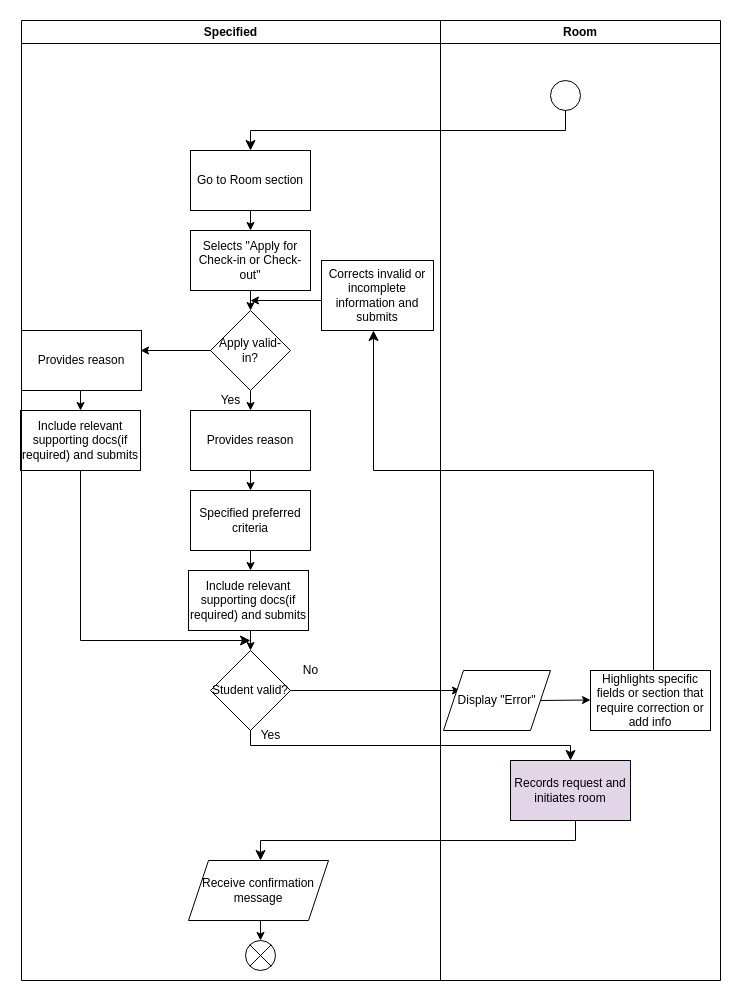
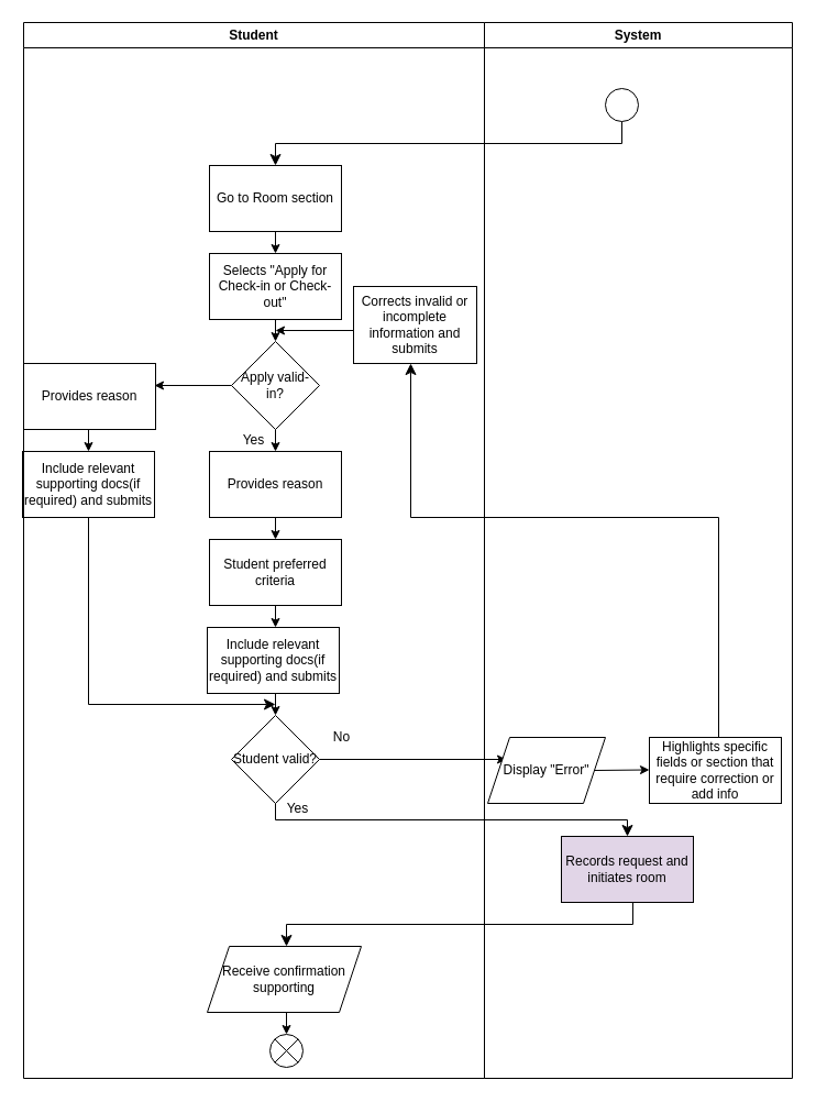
  <mxCell id="0" />
  <mxCell id="1" parent="0" />
  <mxCell id="2" value="" style="ellipse;" parent="1" vertex="1"><mxGeometry x="550" y="80" width="30" height="30" as="geometry" /></mxCell>
  <mxCell id="3" value="" style="edgeStyle=elbowEdgeStyle;elbow=vertical;endArrow=classic;html=1;curved=0;rounded=0;endSize=8;startSize=8;" parent="1" edge="1"><mxGeometry width="50" height="50" relative="1" as="geometry"><mxPoint x="565" y="110" as="sourcePoint" /><mxPoint x="250" y="150" as="targetPoint" /></mxGeometry></mxCell>
  <mxCell id="4" value="Go to Room section" style="rounded=0;whiteSpace=wrap;html=1;" parent="1" vertex="1"><mxGeometry x="190" y="150" width="120" height="60" as="geometry" /></mxCell>
  <mxCell id="5" value="" style="endArrow=classic;html=1;" parent="1" edge="1"><mxGeometry width="50" height="50" relative="1" as="geometry"><mxPoint x="250" y="210" as="sourcePoint" /><mxPoint x="250" y="230" as="targetPoint" /></mxGeometry></mxCell>
  <mxCell id="6" value="Selects &quot;Apply for Check-in or Check-out&quot;" style="rounded=0;whiteSpace=wrap;html=1;" parent="1" vertex="1"><mxGeometry x="190" y="230" width="120" height="60" as="geometry" /></mxCell>
  <mxCell id="7" value="" style="endArrow=classic;html=1;" parent="1" edge="1"><mxGeometry width="50" height="50" relative="1" as="geometry"><mxPoint x="250" y="290" as="sourcePoint" /><mxPoint x="250" y="310" as="targetPoint" /></mxGeometry></mxCell>
  <mxCell id="8" value="Apply valid-in?" style="rhombus;whiteSpace=wrap;html=1;" parent="1" vertex="1"><mxGeometry x="210" y="310" width="80" height="80" as="geometry" /></mxCell>
  <mxCell id="9" value="" style="endArrow=classic;html=1;" parent="1" edge="1"><mxGeometry width="50" height="50" relative="1" as="geometry"><mxPoint x="250" y="390" as="sourcePoint" /><mxPoint x="250" y="410" as="targetPoint" /></mxGeometry></mxCell>
  <mxCell id="10" value="Yes" style="text;html=1;align=center;verticalAlign=middle;resizable=0;points=[];autosize=1;strokeColor=none;fillColor=none;" parent="1" vertex="1"><mxGeometry x="210" y="385" width="40" height="30" as="geometry" /></mxCell>
  <mxCell id="11" value="Provides reason" style="rounded=0;whiteSpace=wrap;html=1;" parent="1" vertex="1"><mxGeometry x="190" y="410" width="120" height="60" as="geometry" /></mxCell>
  <mxCell id="12" value="" style="endArrow=classic;html=1;" parent="1" target="13" edge="1"><mxGeometry width="50" height="50" relative="1" as="geometry"><mxPoint x="250" y="470" as="sourcePoint" /><mxPoint x="250" y="490" as="targetPoint" /></mxGeometry></mxCell>
- <mxCell id="13" value="Specified preferred criteria" style="rounded=0;whiteSpace=wrap;html=1;" parent="1" vertex="1"><mxGeometry x="190" y="490" width="120" height="60" as="geometry" /></mxCell>
+ <mxCell id="13" value="Student preferred criteria" style="rounded=0;whiteSpace=wrap;html=1;" parent="1" vertex="1"><mxGeometry x="190" y="490" width="120" height="60" as="geometry" /></mxCell>
  <mxCell id="14" value="" style="endArrow=classic;html=1;" parent="1" edge="1"><mxGeometry width="50" height="50" relative="1" as="geometry"><mxPoint x="250" y="550" as="sourcePoint" /><mxPoint x="250" y="570" as="targetPoint" /></mxGeometry></mxCell>
  <mxCell id="15" value="Include relevant supporting docs(if required) and submits" style="rounded=0;whiteSpace=wrap;html=1;" parent="1" vertex="1"><mxGeometry x="188" y="570" width="120" height="60" as="geometry" /></mxCell>
  <mxCell id="16" value="" style="endArrow=classic;html=1;" parent="1" edge="1"><mxGeometry width="50" height="50" relative="1" as="geometry"><mxPoint x="250" y="630" as="sourcePoint" /><mxPoint x="250" y="650" as="targetPoint" /></mxGeometry></mxCell>
  <mxCell id="17" value="Student valid?" style="rhombus;whiteSpace=wrap;html=1;" parent="1" vertex="1"><mxGeometry x="210" y="650" width="80" height="80" as="geometry" /></mxCell>
  <mxCell id="18" value="" style="edgeStyle=elbowEdgeStyle;elbow=vertical;endArrow=classic;html=1;curved=0;rounded=0;endSize=8;startSize=8;" parent="1" edge="1"><mxGeometry width="50" height="50" relative="1" as="geometry"><mxPoint x="250" y="730" as="sourcePoint" /><mxPoint x="570" y="760" as="targetPoint" /></mxGeometry></mxCell>
  <mxCell id="19" value="Records request and initiates room" style="rounded=0;whiteSpace=wrap;html=1;fillColor=#e1d5e7;" parent="1" vertex="1"><mxGeometry x="510" y="760" width="120" height="60" as="geometry" /></mxCell>
  <mxCell id="20" value="" style="edgeStyle=elbowEdgeStyle;elbow=vertical;endArrow=classic;html=1;curved=0;rounded=0;endSize=8;startSize=8;" parent="1" edge="1"><mxGeometry width="50" height="50" relative="1" as="geometry"><mxPoint x="575" y="820" as="sourcePoint" /><mxPoint x="260" y="860" as="targetPoint" /></mxGeometry></mxCell>
- <mxCell id="21" value="Receive confirmation message" style="shape=parallelogram;perimeter=parallelogramPerimeter;whiteSpace=wrap;html=1;fixedSize=1;" parent="1" vertex="1"><mxGeometry x="188" y="860" width="140" height="60" as="geometry" /></mxCell>
+ <mxCell id="21" value="Receive confirmation supporting" style="shape=parallelogram;perimeter=parallelogramPerimeter;whiteSpace=wrap;html=1;fixedSize=1;" parent="1" vertex="1"><mxGeometry x="188" y="860" width="140" height="60" as="geometry" /></mxCell>
  <mxCell id="22" value="Yes" style="text;html=1;align=center;verticalAlign=middle;resizable=0;points=[];autosize=1;strokeColor=none;fillColor=none;" parent="1" vertex="1"><mxGeometry x="250" y="720" width="40" height="30" as="geometry" /></mxCell>
  <mxCell id="23" value="Provides reason" style="rounded=0;whiteSpace=wrap;html=1;" parent="1" vertex="1"><mxGeometry x="21" y="330" width="120" height="60" as="geometry" /></mxCell>
  <mxCell id="24" value="" style="endArrow=classic;html=1;" parent="1" edge="1"><mxGeometry width="50" height="50" relative="1" as="geometry"><mxPoint x="80" y="390" as="sourcePoint" /><mxPoint x="80" y="410" as="targetPoint" /></mxGeometry></mxCell>
  <mxCell id="25" value="Include relevant supporting docs(if required) and submits" style="rounded=0;whiteSpace=wrap;html=1;" parent="1" vertex="1"><mxGeometry x="20" y="410" width="120" height="60" as="geometry" /></mxCell>
  <mxCell id="26" value="" style="edgeStyle=elbowEdgeStyle;elbow=vertical;endArrow=classic;html=1;curved=0;rounded=0;endSize=8;startSize=8;" parent="1" edge="1"><mxGeometry width="50" height="50" relative="1" as="geometry"><mxPoint x="80" y="470" as="sourcePoint" /><mxPoint x="250" y="640" as="targetPoint" /><Array as="points"><mxPoint x="130" y="640" /></Array></mxGeometry></mxCell>
  <mxCell id="27" value="" style="endArrow=classic;html=1;exitX=0.908;exitY=0.333;exitDx=0;exitDy=0;exitPerimeter=0;" parent="1" edge="1"><mxGeometry width="50" height="50" relative="1" as="geometry"><mxPoint x="210" y="350" as="sourcePoint" /><mxPoint x="140" y="350" as="targetPoint" /></mxGeometry></mxCell>
  <mxCell id="28" value="" style="endArrow=classic;html=1;" parent="1" edge="1"><mxGeometry width="50" height="50" relative="1" as="geometry"><mxPoint x="290" y="690" as="sourcePoint" /><mxPoint x="460" y="690" as="targetPoint" /></mxGeometry></mxCell>
  <mxCell id="29" value="No" style="text;html=1;align=center;verticalAlign=middle;resizable=0;points=[];autosize=1;strokeColor=none;fillColor=none;" parent="1" vertex="1"><mxGeometry x="290" y="655" width="40" height="30" as="geometry" /></mxCell>
  <mxCell id="30" value="Display &quot;Error&quot;" style="shape=parallelogram;perimeter=parallelogramPerimeter;whiteSpace=wrap;html=1;fixedSize=1;" parent="1" vertex="1"><mxGeometry x="443" y="670" width="107" height="60" as="geometry" /></mxCell>
  <mxCell id="31" value="" style="endArrow=classic;html=1;" parent="1" edge="1"><mxGeometry width="50" height="50" relative="1" as="geometry"><mxPoint x="540" y="700" as="sourcePoint" /><mxPoint x="590" y="699.5" as="targetPoint" /></mxGeometry></mxCell>
  <mxCell id="32" value="Highlights specific fields or section that require correction or add info" style="rounded=0;whiteSpace=wrap;html=1;" parent="1" vertex="1"><mxGeometry x="590" y="670" width="120" height="60" as="geometry" /></mxCell>
  <mxCell id="33" value="" style="edgeStyle=elbowEdgeStyle;elbow=vertical;endArrow=classic;html=1;curved=0;rounded=0;endSize=8;startSize=8;" parent="1" target="37" edge="1"><mxGeometry width="50" height="50" relative="1" as="geometry"><mxPoint x="653" y="670" as="sourcePoint" /><mxPoint x="440" y="340" as="targetPoint" /><Array as="points"><mxPoint x="373" y="470" /></Array></mxGeometry></mxCell>
  <mxCell id="34" value="" style="endArrow=classic;html=1;" parent="1" edge="1"><mxGeometry width="50" height="50" relative="1" as="geometry"><mxPoint x="330" y="300" as="sourcePoint" /><mxPoint x="250" y="300" as="targetPoint" /></mxGeometry></mxCell>
  <mxCell id="35" value="" style="endArrow=classic;html=1;" parent="1" edge="1"><mxGeometry width="50" height="50" relative="1" as="geometry"><mxPoint x="260" y="920" as="sourcePoint" /><mxPoint x="260" y="940" as="targetPoint" /></mxGeometry></mxCell>
  <mxCell id="36" value="" style="shape=sumEllipse;perimeter=ellipsePerimeter;whiteSpace=wrap;html=1;backgroundOutline=1;" parent="1" vertex="1"><mxGeometry x="245" y="940" width="30" height="30" as="geometry" /></mxCell>
  <mxCell id="37" value="Corrects invalid or incomplete information and submits" style="rounded=0;whiteSpace=wrap;html=1;" parent="1" vertex="1"><mxGeometry x="321" y="260" width="112" height="70" as="geometry" /></mxCell>
- <mxCell id="38" value="Specified" style="swimlane;whiteSpace=wrap;html=1;" parent="1" vertex="1"><mxGeometry x="21" width="419" height="960" as="geometry" y="20" /></mxCell>
- <mxCell id="39" value="Room" style="swimlane;whiteSpace=wrap;html=1;" parent="1" vertex="1"><mxGeometry x="440" width="280" height="960" as="geometry" y="20" /></mxCell>
+ <mxCell id="38" value="Student" style="swimlane;whiteSpace=wrap;html=1;" parent="1" vertex="1"><mxGeometry x="21" width="419" height="960" as="geometry" y="20" /></mxCell>
+ <mxCell id="39" value="System" style="swimlane;whiteSpace=wrap;html=1;" parent="1" vertex="1"><mxGeometry x="440" width="280" height="960" as="geometry" y="20" /></mxCell>
